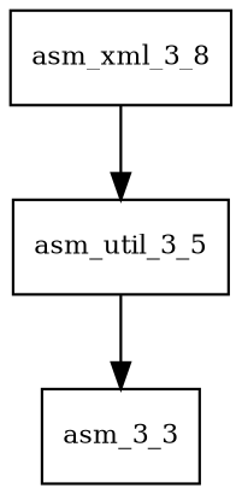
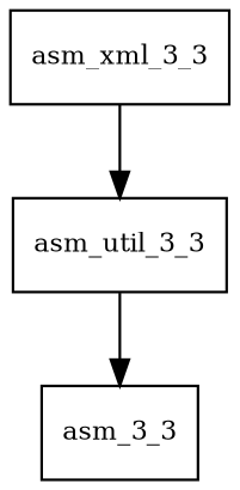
  digraph {
    node [fontsize=10.0 shape=box]
-   asm_xml_3_3 [label=asm_xml_3_8]
-   asm_util_3_3 [label=asm_util_3_5]
+   asm_xml_3_3
+   asm_util_3_3
    asm_3_3
    asm_xml_3_3 -> asm_util_3_3
    asm_util_3_3 -> asm_3_3
  }
